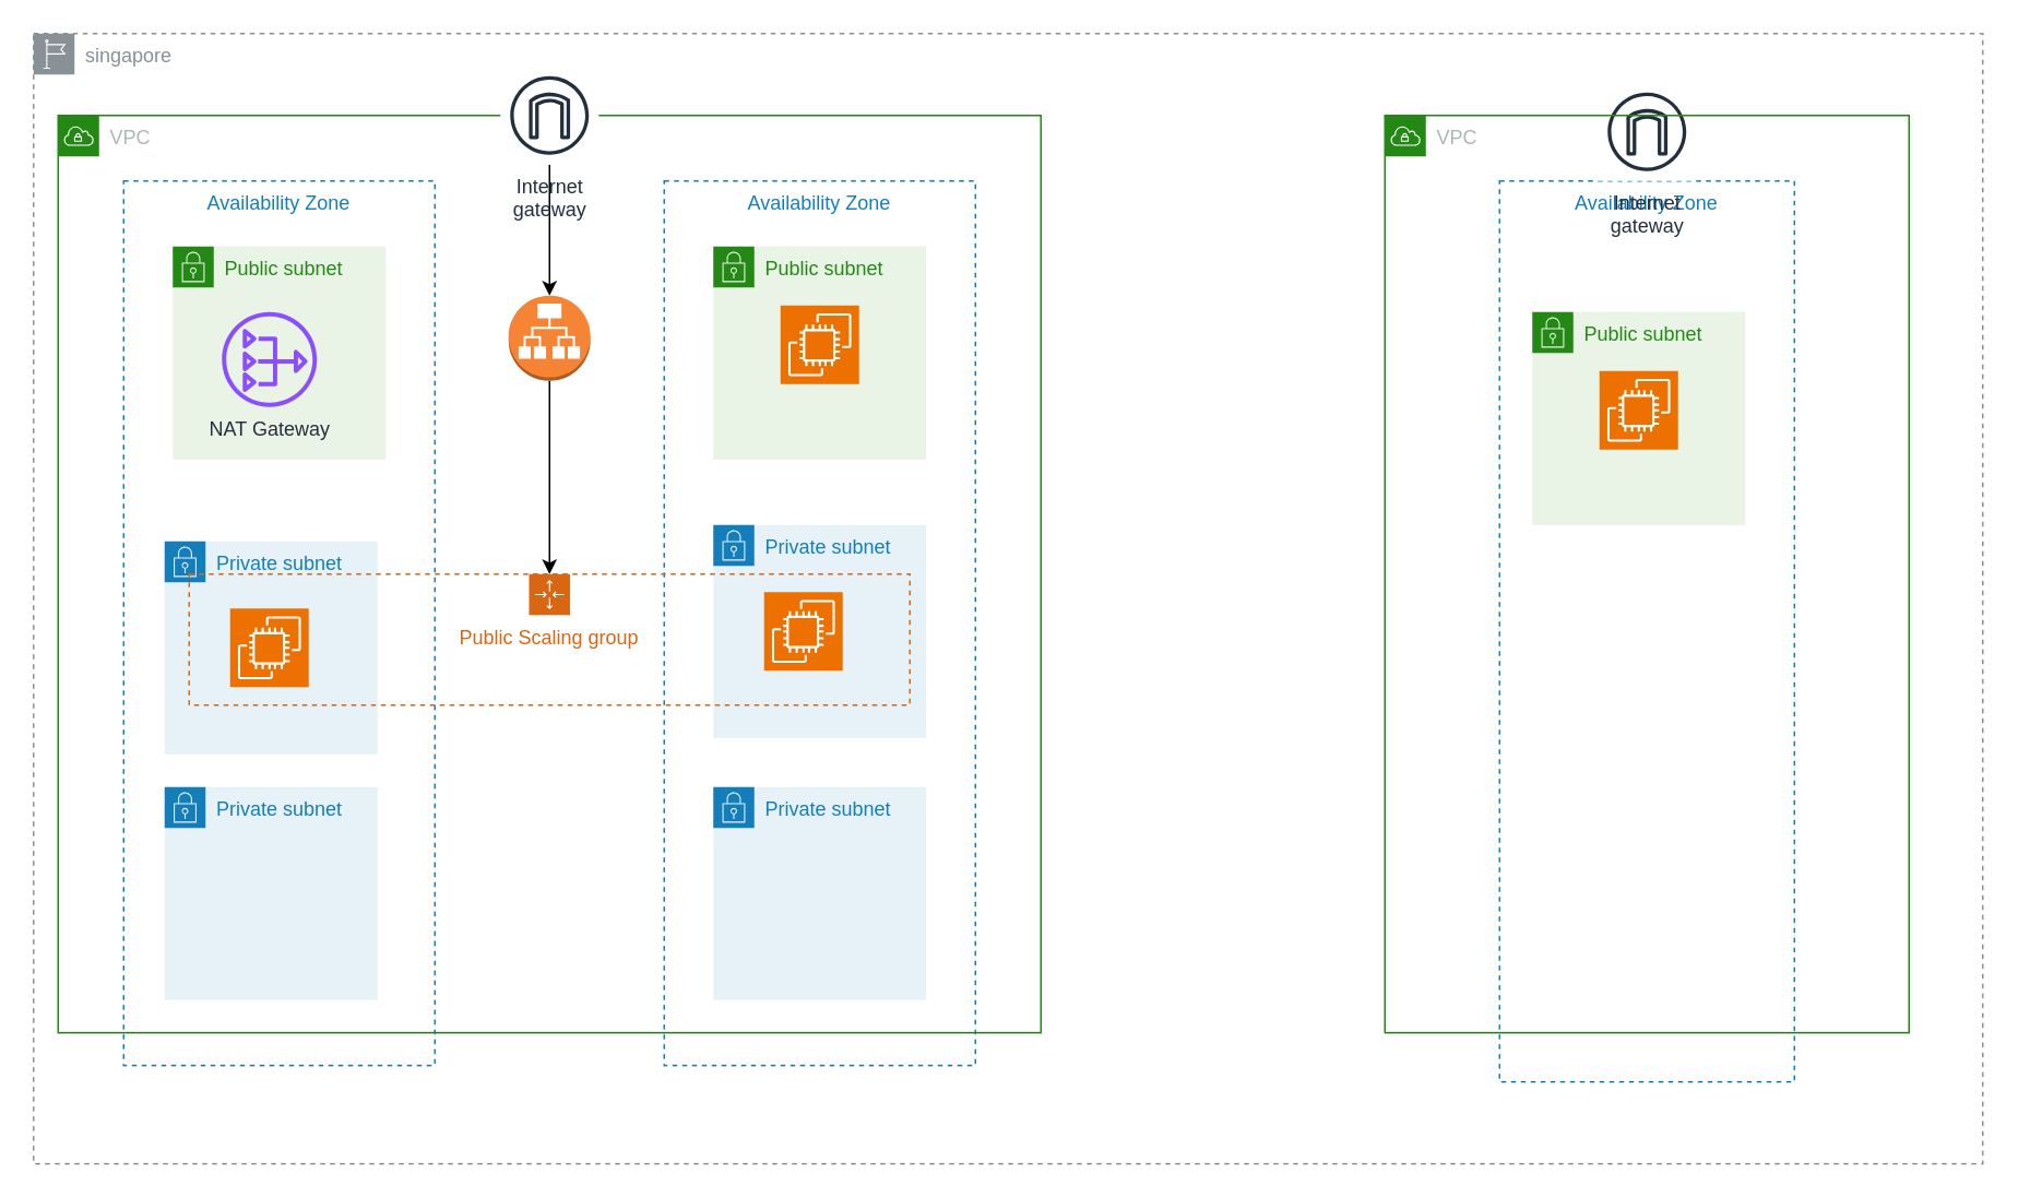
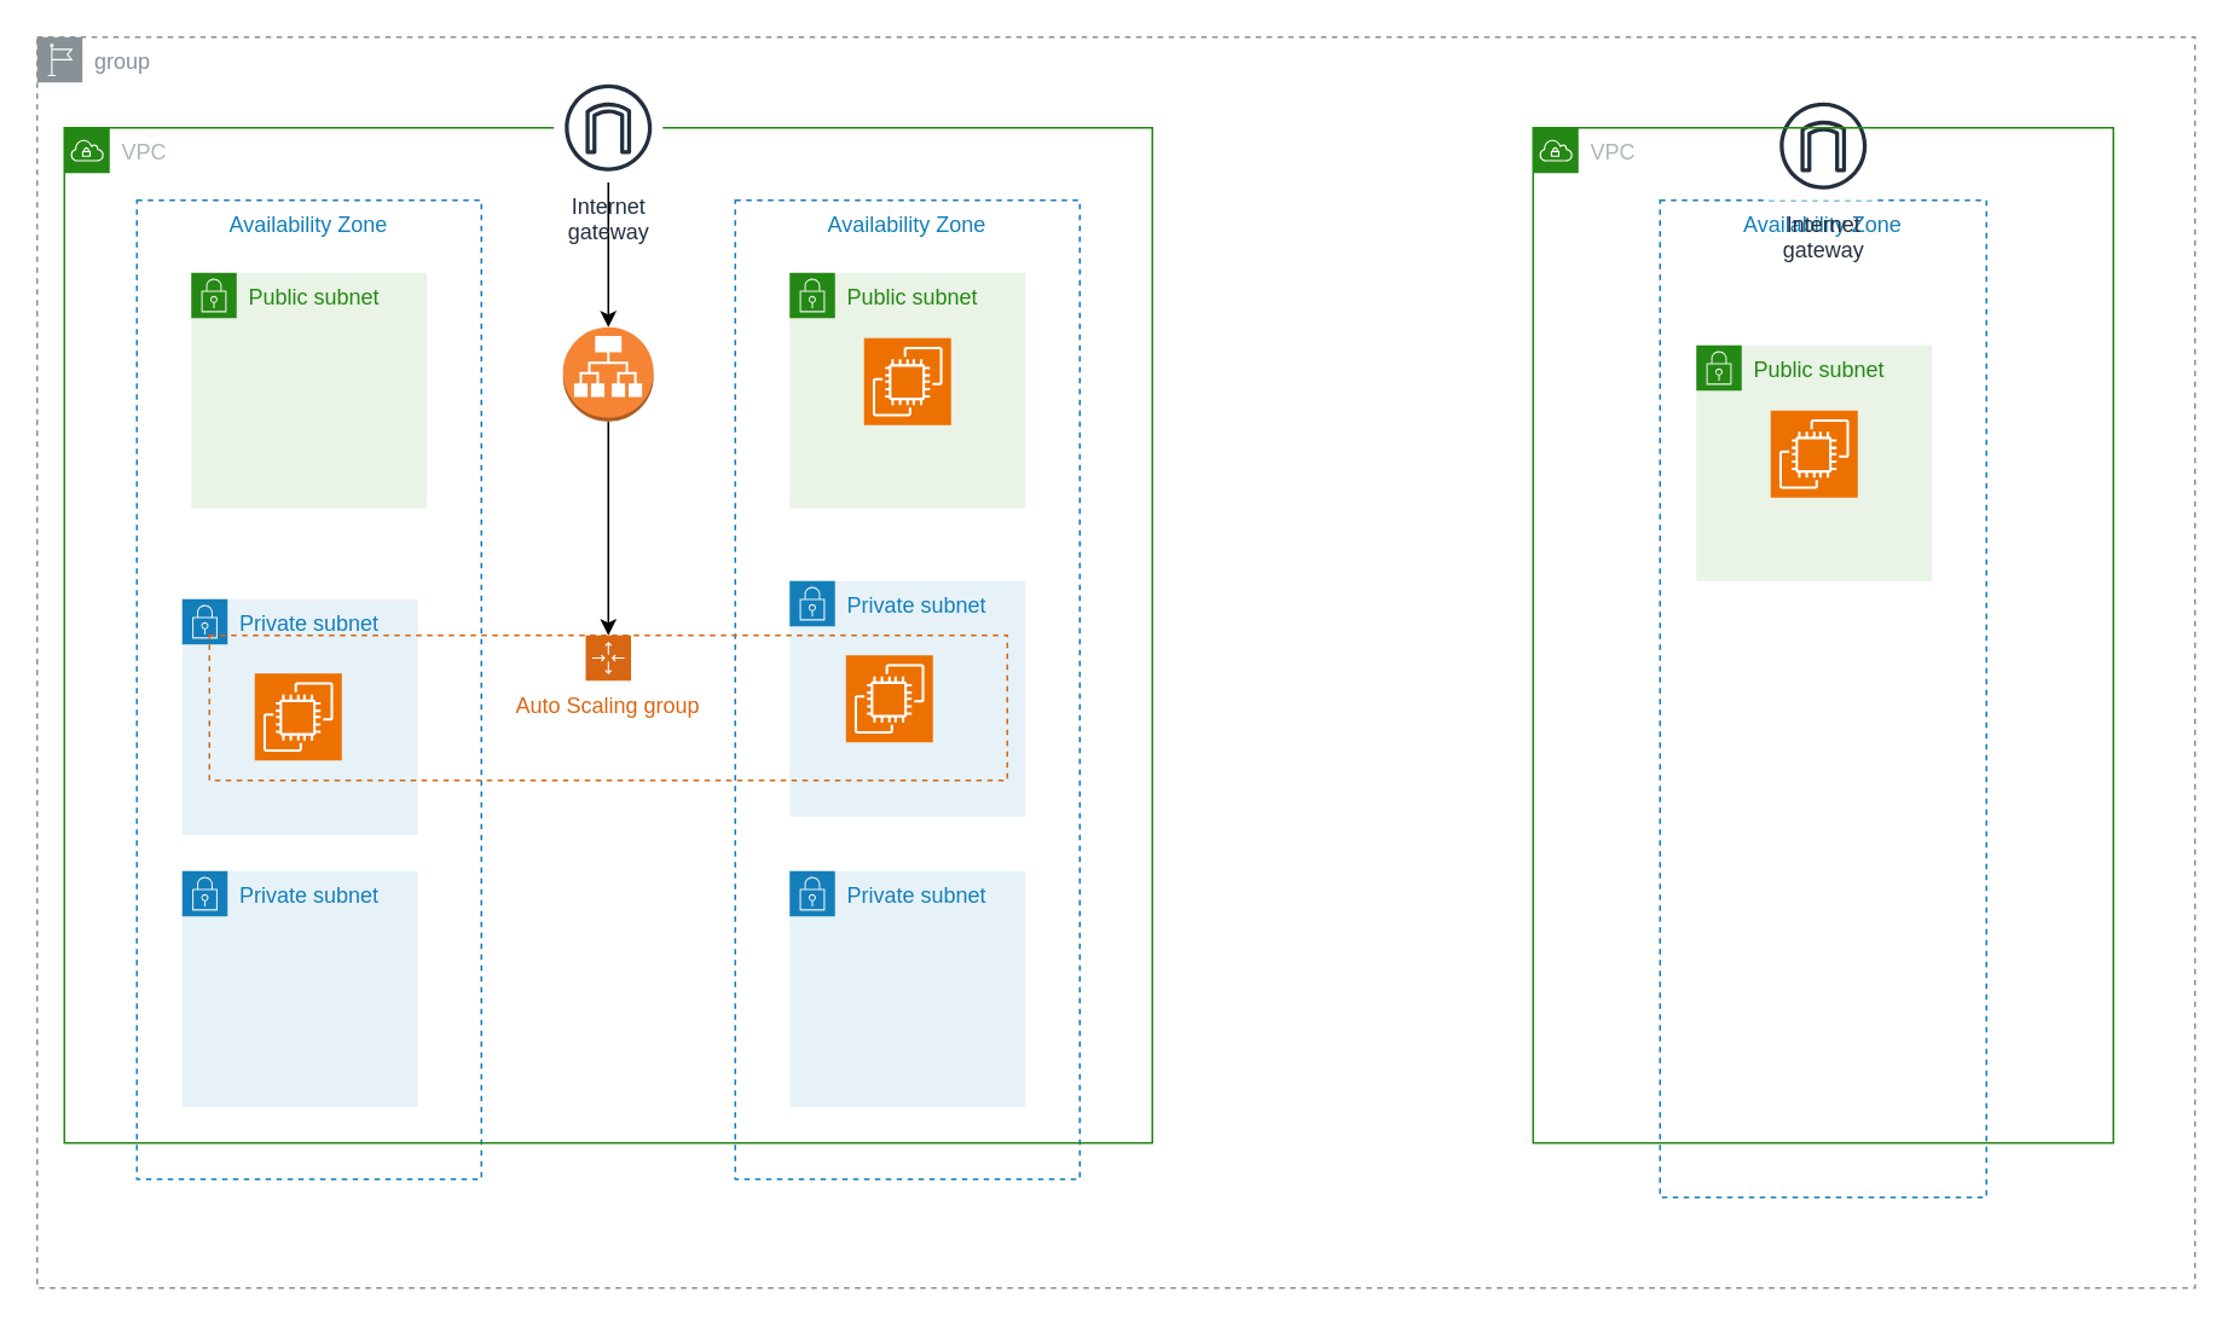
  <mxCell id="0" />
  <mxCell id="1" parent="0" />
  <mxCell id="2" value="Availability Zone" style="fillColor=none;strokeColor=#147EBA;dashed=1;verticalAlign=top;fontStyle=0;fontColor=#147EBA;whiteSpace=wrap;html=1;" vertex="1" parent="1"><mxGeometry x="75" y="110" width="190" height="540" as="geometry" /></mxCell>
  <mxCell id="3" value="Availability Zone" style="fillColor=none;strokeColor=#147EBA;dashed=1;verticalAlign=top;fontStyle=0;fontColor=#147EBA;whiteSpace=wrap;html=1;" vertex="1" parent="1"><mxGeometry x="405" y="110" width="190" height="540" as="geometry" /></mxCell>
  <mxCell id="4" value="Public subnet" style="points=[[0,0],[0.25,0],[0.5,0],[0.75,0],[1,0],[1,0.25],[1,0.5],[1,0.75],[1,1],[0.75,1],[0.5,1],[0.25,1],[0,1],[0,0.75],[0,0.5],[0,0.25]];outlineConnect=0;gradientColor=none;html=1;whiteSpace=wrap;fontSize=12;fontStyle=0;container=1;pointerEvents=0;collapsible=0;recursiveResize=0;shape=mxgraph.aws4.group;grIcon=mxgraph.aws4.group_security_group;grStroke=0;strokeColor=#248814;fillColor=#E9F3E6;verticalAlign=top;align=left;spacingLeft=30;fontColor=#248814;dashed=0;" vertex="1" parent="1"><mxGeometry x="435" y="150" width="130" height="130" as="geometry" /></mxCell>
  <mxCell id="5" value="" style="sketch=0;points=[[0,0,0],[0.25,0,0],[0.5,0,0],[0.75,0,0],[1,0,0],[0,1,0],[0.25,1,0],[0.5,1,0],[0.75,1,0],[1,1,0],[0,0.25,0],[0,0.5,0],[0,0.75,0],[1,0.25,0],[1,0.5,0],[1,0.75,0]];outlineConnect=0;fontColor=#232F3E;fillColor=#ED7100;strokeColor=#ffffff;dashed=0;verticalLabelPosition=bottom;verticalAlign=top;align=center;html=1;fontSize=12;fontStyle=0;aspect=fixed;shape=mxgraph.aws4.resourceIcon;resIcon=mxgraph.aws4.ec2;" vertex="1" parent="4"><mxGeometry x="41" y="36" width="48" height="48" as="geometry" /></mxCell>
  <mxCell id="6" value="VPC" style="points=[[0,0],[0.25,0],[0.5,0],[0.75,0],[1,0],[1,0.25],[1,0.5],[1,0.75],[1,1],[0.75,1],[0.5,1],[0.25,1],[0,1],[0,0.75],[0,0.5],[0,0.25]];outlineConnect=0;gradientColor=none;html=1;whiteSpace=wrap;fontSize=12;fontStyle=0;container=1;pointerEvents=0;collapsible=0;recursiveResize=0;shape=mxgraph.aws4.group;grIcon=mxgraph.aws4.group_vpc;strokeColor=#248814;fillColor=none;verticalAlign=top;align=left;spacingLeft=30;fontColor=#AAB7B8;dashed=0;" vertex="1" parent="1"><mxGeometry x="35" y="70" width="600" height="560" as="geometry" /></mxCell>
- <mxCell id="7" value="singapore&lt;br&gt;" style="sketch=0;outlineConnect=0;gradientColor=none;html=1;whiteSpace=wrap;fontSize=12;fontStyle=0;shape=mxgraph.aws4.group;grIcon=mxgraph.aws4.group_region;strokeColor=#879196;fillColor=none;verticalAlign=top;align=left;spacingLeft=30;fontColor=#879196;dashed=1;" vertex="1" parent="6"><mxGeometry x="-15" y="-50" width="1190" height="690" as="geometry" /></mxCell>
+ <mxCell id="7" value="group&lt;br&gt;" style="sketch=0;outlineConnect=0;gradientColor=none;html=1;whiteSpace=wrap;fontSize=12;fontStyle=0;shape=mxgraph.aws4.group;grIcon=mxgraph.aws4.group_region;strokeColor=#879196;fillColor=none;verticalAlign=top;align=left;spacingLeft=30;fontColor=#879196;dashed=1;" vertex="1" parent="6"><mxGeometry x="-15" y="-50" width="1190" height="690" as="geometry" /></mxCell>
  <mxCell id="8" style="edgeStyle=orthogonalEdgeStyle;rounded=0;orthogonalLoop=1;jettySize=auto;html=1;" edge="1" parent="6" source="9" target="11"><mxGeometry relative="1" as="geometry" /></mxCell>
  <mxCell id="9" value="Internet&#10;gateway" style="sketch=0;outlineConnect=0;fontColor=#232F3E;gradientColor=none;strokeColor=#232F3E;fillColor=#ffffff;dashed=0;verticalLabelPosition=bottom;verticalAlign=top;align=center;html=1;fontSize=12;fontStyle=0;aspect=fixed;shape=mxgraph.aws4.resourceIcon;resIcon=mxgraph.aws4.internet_gateway;" vertex="1" parent="6"><mxGeometry x="270" y="-30" width="60" height="60" as="geometry" /></mxCell>
  <mxCell id="10" style="edgeStyle=orthogonalEdgeStyle;rounded=0;orthogonalLoop=1;jettySize=auto;html=1;entryX=0.5;entryY=0;entryDx=0;entryDy=0;" edge="1" parent="6" source="11" target="17"><mxGeometry relative="1" as="geometry"><Array as="points"><mxPoint x="300" y="270" /></Array></mxGeometry></mxCell>
  <mxCell id="11" value="" style="outlineConnect=0;dashed=0;verticalLabelPosition=bottom;verticalAlign=top;align=center;html=1;shape=mxgraph.aws3.application_load_balancer;fillColor=#F58534;gradientColor=none;" vertex="1" parent="6"><mxGeometry x="275" y="110" width="50" height="52" as="geometry" /></mxCell>
  <mxCell id="12" value="Private subnet" style="points=[[0,0],[0.25,0],[0.5,0],[0.75,0],[1,0],[1,0.25],[1,0.5],[1,0.75],[1,1],[0.75,1],[0.5,1],[0.25,1],[0,1],[0,0.75],[0,0.5],[0,0.25]];outlineConnect=0;gradientColor=none;html=1;whiteSpace=wrap;fontSize=12;fontStyle=0;container=1;pointerEvents=0;collapsible=0;recursiveResize=0;shape=mxgraph.aws4.group;grIcon=mxgraph.aws4.group_security_group;grStroke=0;strokeColor=#147EBA;fillColor=#E6F2F8;verticalAlign=top;align=left;spacingLeft=30;fontColor=#147EBA;dashed=0;" vertex="1" parent="6"><mxGeometry x="400" y="410" width="130" height="130" as="geometry" /></mxCell>
  <mxCell id="13" value="Private subnet" style="points=[[0,0],[0.25,0],[0.5,0],[0.75,0],[1,0],[1,0.25],[1,0.5],[1,0.75],[1,1],[0.75,1],[0.5,1],[0.25,1],[0,1],[0,0.75],[0,0.5],[0,0.25]];outlineConnect=0;gradientColor=none;html=1;whiteSpace=wrap;fontSize=12;fontStyle=0;container=1;pointerEvents=0;collapsible=0;recursiveResize=0;shape=mxgraph.aws4.group;grIcon=mxgraph.aws4.group_security_group;grStroke=0;strokeColor=#147EBA;fillColor=#E6F2F8;verticalAlign=top;align=left;spacingLeft=30;fontColor=#147EBA;dashed=0;" vertex="1" parent="6"><mxGeometry x="400" y="250" width="130" height="130" as="geometry" /></mxCell>
  <mxCell id="14" value="" style="sketch=0;points=[[0,0,0],[0.25,0,0],[0.5,0,0],[0.75,0,0],[1,0,0],[0,1,0],[0.25,1,0],[0.5,1,0],[0.75,1,0],[1,1,0],[0,0.25,0],[0,0.5,0],[0,0.75,0],[1,0.25,0],[1,0.5,0],[1,0.75,0]];outlineConnect=0;fontColor=#232F3E;fillColor=#ED7100;strokeColor=#ffffff;dashed=0;verticalLabelPosition=bottom;verticalAlign=top;align=center;html=1;fontSize=12;fontStyle=0;aspect=fixed;shape=mxgraph.aws4.resourceIcon;resIcon=mxgraph.aws4.ec2;" vertex="1" parent="13"><mxGeometry x="31" y="41" width="48" height="48" as="geometry" /></mxCell>
  <mxCell id="15" value="Private subnet" style="points=[[0,0],[0.25,0],[0.5,0],[0.75,0],[1,0],[1,0.25],[1,0.5],[1,0.75],[1,1],[0.75,1],[0.5,1],[0.25,1],[0,1],[0,0.75],[0,0.5],[0,0.25]];outlineConnect=0;gradientColor=none;html=1;whiteSpace=wrap;fontSize=12;fontStyle=0;container=1;pointerEvents=0;collapsible=0;recursiveResize=0;shape=mxgraph.aws4.group;grIcon=mxgraph.aws4.group_security_group;grStroke=0;strokeColor=#147EBA;fillColor=#E6F2F8;verticalAlign=top;align=left;spacingLeft=30;fontColor=#147EBA;dashed=0;" vertex="1" parent="6"><mxGeometry x="65" y="260" width="130" height="130" as="geometry" /></mxCell>
  <mxCell id="16" value="" style="sketch=0;points=[[0,0,0],[0.25,0,0],[0.5,0,0],[0.75,0,0],[1,0,0],[0,1,0],[0.25,1,0],[0.5,1,0],[0.75,1,0],[1,1,0],[0,0.25,0],[0,0.5,0],[0,0.75,0],[1,0.25,0],[1,0.5,0],[1,0.75,0]];outlineConnect=0;fontColor=#232F3E;fillColor=#ED7100;strokeColor=#ffffff;dashed=0;verticalLabelPosition=bottom;verticalAlign=top;align=center;html=1;fontSize=12;fontStyle=0;aspect=fixed;shape=mxgraph.aws4.resourceIcon;resIcon=mxgraph.aws4.ec2;" vertex="1" parent="15"><mxGeometry x="40" y="41" width="48" height="48" as="geometry" /></mxCell>
- <mxCell id="17" value="Public Scaling group" style="points=[[0,0],[0.25,0],[0.5,0],[0.75,0],[1,0],[1,0.25],[1,0.5],[1,0.75],[1,1],[0.75,1],[0.5,1],[0.25,1],[0,1],[0,0.75],[0,0.5],[0,0.25]];outlineConnect=0;gradientColor=none;html=1;whiteSpace=wrap;fontSize=12;fontStyle=0;container=0;pointerEvents=0;collapsible=0;recursiveResize=0;shape=mxgraph.aws4.groupCenter;grIcon=mxgraph.aws4.group_auto_scaling_group;grStroke=1;strokeColor=#D86613;fillColor=none;verticalAlign=top;align=center;fontColor=#D86613;dashed=1;spacingTop=25;" vertex="1" parent="6"><mxGeometry x="80" y="280" width="440" height="80" as="geometry" /></mxCell>
+ <mxCell id="17" value="Auto Scaling group" style="points=[[0,0],[0.25,0],[0.5,0],[0.75,0],[1,0],[1,0.25],[1,0.5],[1,0.75],[1,1],[0.75,1],[0.5,1],[0.25,1],[0,1],[0,0.75],[0,0.5],[0,0.25]];outlineConnect=0;gradientColor=none;html=1;whiteSpace=wrap;fontSize=12;fontStyle=0;container=0;pointerEvents=0;collapsible=0;recursiveResize=0;shape=mxgraph.aws4.groupCenter;grIcon=mxgraph.aws4.group_auto_scaling_group;grStroke=1;strokeColor=#D86613;fillColor=none;verticalAlign=top;align=center;fontColor=#D86613;dashed=1;spacingTop=25;" vertex="1" parent="6"><mxGeometry x="80" y="280" width="440" height="80" as="geometry" /></mxCell>
  <mxCell id="18" value="Private subnet" style="points=[[0,0],[0.25,0],[0.5,0],[0.75,0],[1,0],[1,0.25],[1,0.5],[1,0.75],[1,1],[0.75,1],[0.5,1],[0.25,1],[0,1],[0,0.75],[0,0.5],[0,0.25]];outlineConnect=0;gradientColor=none;html=1;whiteSpace=wrap;fontSize=12;fontStyle=0;container=1;pointerEvents=0;collapsible=0;recursiveResize=0;shape=mxgraph.aws4.group;grIcon=mxgraph.aws4.group_security_group;grStroke=0;strokeColor=#147EBA;fillColor=#E6F2F8;verticalAlign=top;align=left;spacingLeft=30;fontColor=#147EBA;dashed=0;" vertex="1" parent="6"><mxGeometry x="65" y="410" width="130" height="130" as="geometry" /></mxCell>
  <mxCell id="19" value="Availability Zone" style="fillColor=none;strokeColor=#147EBA;dashed=1;verticalAlign=top;fontStyle=0;fontColor=#147EBA;whiteSpace=wrap;html=1;" vertex="1" parent="6"><mxGeometry x="880" y="40" width="180" height="550" as="geometry" /></mxCell>
  <mxCell id="20" value="Internet&#10;gateway" style="sketch=0;outlineConnect=0;fontColor=#232F3E;gradientColor=none;strokeColor=#232F3E;fillColor=#ffffff;dashed=0;verticalLabelPosition=bottom;verticalAlign=top;align=center;html=1;fontSize=12;fontStyle=0;aspect=fixed;shape=mxgraph.aws4.resourceIcon;resIcon=mxgraph.aws4.internet_gateway;" vertex="1" parent="6"><mxGeometry x="940" y="-20" width="60" height="60" as="geometry" /></mxCell>
  <mxCell id="21" value="Public subnet" style="points=[[0,0],[0.25,0],[0.5,0],[0.75,0],[1,0],[1,0.25],[1,0.5],[1,0.75],[1,1],[0.75,1],[0.5,1],[0.25,1],[0,1],[0,0.75],[0,0.5],[0,0.25]];outlineConnect=0;gradientColor=none;html=1;whiteSpace=wrap;fontSize=12;fontStyle=0;container=1;pointerEvents=0;collapsible=0;recursiveResize=0;shape=mxgraph.aws4.group;grIcon=mxgraph.aws4.group_security_group;grStroke=0;strokeColor=#248814;fillColor=#E9F3E6;verticalAlign=top;align=left;spacingLeft=30;fontColor=#248814;dashed=0;" vertex="1" parent="1"><mxGeometry x="105" y="150" width="130" height="130" as="geometry" /></mxCell>
- <mxCell id="22" value="NAT Gateway" style="sketch=0;outlineConnect=0;fontColor=#232F3E;gradientColor=none;fillColor=#8C4FFF;strokeColor=none;dashed=0;verticalLabelPosition=bottom;verticalAlign=top;align=center;html=1;fontSize=12;fontStyle=0;aspect=fixed;pointerEvents=1;shape=mxgraph.aws4.nat_gateway;" vertex="1" parent="21"><mxGeometry x="30" y="40" width="58" height="58" as="geometry" /></mxCell>
  <mxCell id="23" value="VPC" style="points=[[0,0],[0.25,0],[0.5,0],[0.75,0],[1,0],[1,0.25],[1,0.5],[1,0.75],[1,1],[0.75,1],[0.5,1],[0.25,1],[0,1],[0,0.75],[0,0.5],[0,0.25]];outlineConnect=0;gradientColor=none;html=1;whiteSpace=wrap;fontSize=12;fontStyle=0;container=1;pointerEvents=0;collapsible=0;recursiveResize=0;shape=mxgraph.aws4.group;grIcon=mxgraph.aws4.group_vpc;strokeColor=#248814;fillColor=none;verticalAlign=top;align=left;spacingLeft=30;fontColor=#AAB7B8;dashed=0;" vertex="1" parent="1"><mxGeometry x="845" y="70" width="320" height="560" as="geometry" /></mxCell>
  <mxCell id="24" value="Public subnet" style="points=[[0,0],[0.25,0],[0.5,0],[0.75,0],[1,0],[1,0.25],[1,0.5],[1,0.75],[1,1],[0.75,1],[0.5,1],[0.25,1],[0,1],[0,0.75],[0,0.5],[0,0.25]];outlineConnect=0;gradientColor=none;html=1;whiteSpace=wrap;fontSize=12;fontStyle=0;container=1;pointerEvents=0;collapsible=0;recursiveResize=0;shape=mxgraph.aws4.group;grIcon=mxgraph.aws4.group_security_group;grStroke=0;strokeColor=#248814;fillColor=#E9F3E6;verticalAlign=top;align=left;spacingLeft=30;fontColor=#248814;dashed=0;" vertex="1" parent="23"><mxGeometry x="90" y="120" width="130" height="130" as="geometry" /></mxCell>
  <mxCell id="25" value="" style="sketch=0;points=[[0,0,0],[0.25,0,0],[0.5,0,0],[0.75,0,0],[1,0,0],[0,1,0],[0.25,1,0],[0.5,1,0],[0.75,1,0],[1,1,0],[0,0.25,0],[0,0.5,0],[0,0.75,0],[1,0.25,0],[1,0.5,0],[1,0.75,0]];outlineConnect=0;fontColor=#232F3E;fillColor=#ED7100;strokeColor=#ffffff;dashed=0;verticalLabelPosition=bottom;verticalAlign=top;align=center;html=1;fontSize=12;fontStyle=0;aspect=fixed;shape=mxgraph.aws4.resourceIcon;resIcon=mxgraph.aws4.ec2;" vertex="1" parent="24"><mxGeometry x="41" y="36" width="48" height="48" as="geometry" /></mxCell>
